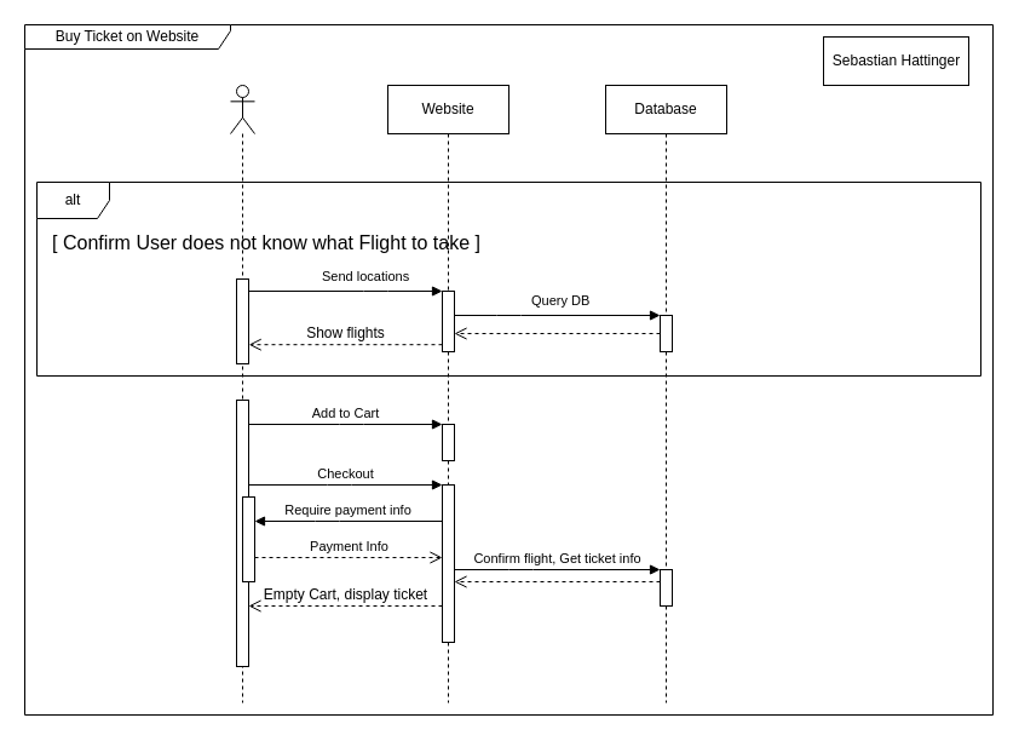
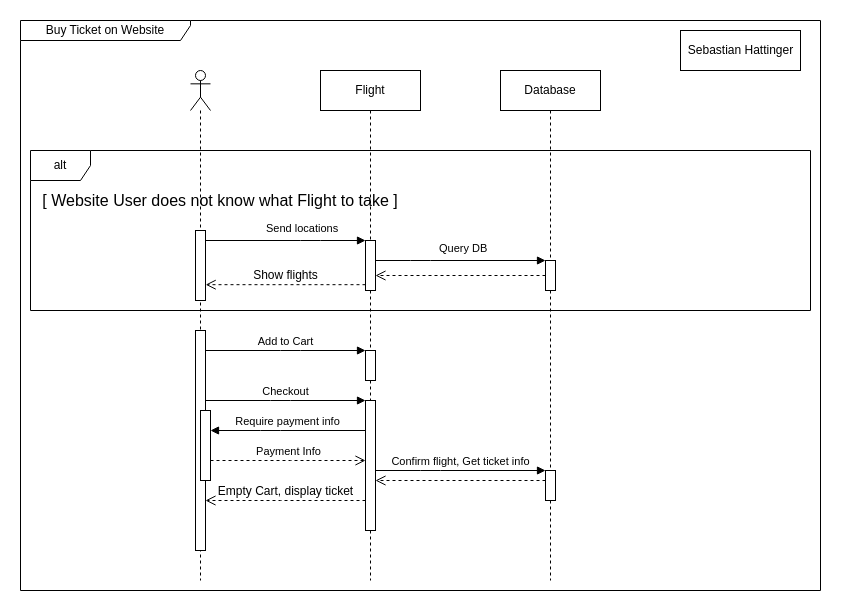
  <mxCell id="0" />
  <mxCell id="1" parent="0" />
  <mxCell id="2" value="Buy Ticket on Website" style="shape=umlFrame;whiteSpace=wrap;html=1;width=170;height=20;connectable=0;allowArrows=0;" vertex="1" parent="1"><mxGeometry x="20" y="20" width="800" height="570" as="geometry" /></mxCell>
  <mxCell id="3" value="alt" style="shape=umlFrame;whiteSpace=wrap;html=1;connectable=0;allowArrows=0;" vertex="1" parent="1"><mxGeometry x="30" y="150" width="780" height="160" as="geometry" /></mxCell>
  <mxCell id="4" value="Database" style="shape=umlLifeline;perimeter=lifelinePerimeter;whiteSpace=wrap;html=1;container=1;collapsible=0;recursiveResize=0;outlineConnect=0;" vertex="1" parent="1"><mxGeometry x="500" y="70" width="100" height="510" as="geometry" /></mxCell>
  <mxCell id="5" value="" style="html=1;points=[];perimeter=orthogonalPerimeter;" vertex="1" parent="4"><mxGeometry x="45" y="190" width="10" height="30" as="geometry" /></mxCell>
  <mxCell id="6" value="" style="html=1;points=[];perimeter=orthogonalPerimeter;" vertex="1" parent="4"><mxGeometry x="45" y="400" width="10" height="30" as="geometry" /></mxCell>
- <mxCell id="7" value="Website" style="shape=umlLifeline;perimeter=lifelinePerimeter;whiteSpace=wrap;html=1;container=1;collapsible=0;recursiveResize=0;outlineConnect=0;" vertex="1" parent="1"><mxGeometry x="320" y="70" width="100" height="510" as="geometry" /></mxCell>
+ <mxCell id="7" value="Flight" style="shape=umlLifeline;perimeter=lifelinePerimeter;whiteSpace=wrap;html=1;container=1;collapsible=0;recursiveResize=0;outlineConnect=0;" vertex="1" parent="1"><mxGeometry x="320" y="70" width="100" height="510" as="geometry" /></mxCell>
  <mxCell id="8" value="" style="html=1;points=[];perimeter=orthogonalPerimeter;" vertex="1" parent="7"><mxGeometry x="45" y="280" width="10" height="30" as="geometry" /></mxCell>
  <mxCell id="9" value="" style="html=1;points=[];perimeter=orthogonalPerimeter;" vertex="1" parent="7"><mxGeometry x="45" y="170" width="10" height="50" as="geometry" /></mxCell>
  <mxCell id="10" value="" style="html=1;points=[];perimeter=orthogonalPerimeter;" vertex="1" parent="7"><mxGeometry x="45" y="330" width="10" height="130" as="geometry" /></mxCell>
  <mxCell id="11" value="" style="shape=umlLifeline;participant=umlActor;perimeter=lifelinePerimeter;whiteSpace=wrap;html=1;container=1;collapsible=0;recursiveResize=0;verticalAlign=top;spacingTop=36;outlineConnect=0;" vertex="1" parent="1"><mxGeometry x="190" y="70" width="20" height="510" as="geometry" /></mxCell>
  <mxCell id="12" value="" style="html=1;points=[];perimeter=orthogonalPerimeter;" vertex="1" parent="11"><mxGeometry x="5" y="160" width="10" height="70" as="geometry" /></mxCell>
  <mxCell id="13" value="" style="html=1;points=[];perimeter=orthogonalPerimeter;" vertex="1" parent="11"><mxGeometry x="5" y="260" width="10" height="220" as="geometry" /></mxCell>
  <mxCell id="14" value="" style="html=1;points=[];perimeter=orthogonalPerimeter;" vertex="1" parent="11"><mxGeometry x="10" y="340" width="10" height="70" as="geometry" /></mxCell>
- <mxCell id="15" value="[ Confirm User does not know what Flight to take ]" style="text;html=1;strokeColor=none;fillColor=none;align=center;verticalAlign=middle;whiteSpace=wrap;rounded=0;fontSize=16;" vertex="1" parent="1"><mxGeometry x="30" y="190" width="380" height="20" as="geometry" /></mxCell>
+ <mxCell id="15" value="[ Website User does not know what Flight to take ]" style="text;html=1;strokeColor=none;fillColor=none;align=center;verticalAlign=middle;whiteSpace=wrap;rounded=0;fontSize=16;" vertex="1" parent="1"><mxGeometry x="30" y="190" width="380" height="20" as="geometry" /></mxCell>
  <mxCell id="16" value="&lt;font style=&quot;font-size: 11px&quot;&gt;Send locations&lt;/font&gt;" style="endArrow=block;endFill=1;html=1;edgeStyle=orthogonalEdgeStyle;align=left;verticalAlign=top;fontSize=16;" edge="1" parent="1" source="12" target="9"><mxGeometry x="0.615" y="76" relative="1" as="geometry"><mxPoint x="270" y="330" as="sourcePoint" /><mxPoint x="390" y="255" as="targetPoint" /><Array as="points"><mxPoint x="310" y="240" /><mxPoint x="310" y="240" /></Array><mxPoint x="-70" y="46" as="offset" /></mxGeometry></mxCell>
  <mxCell id="17" value="&lt;font style=&quot;font-size: 11px&quot;&gt;Query DB&lt;/font&gt;" style="endArrow=block;endFill=1;html=1;edgeStyle=orthogonalEdgeStyle;align=left;verticalAlign=top;fontSize=16;" edge="1" parent="1" source="9" target="5"><mxGeometry x="-0.276" y="30" relative="1" as="geometry"><mxPoint x="350" y="260" as="sourcePoint" /><mxPoint x="480" y="260" as="targetPoint" /><Array as="points"><mxPoint x="420" y="260" /><mxPoint x="420" y="260" /></Array><mxPoint as="offset" /></mxGeometry></mxCell>
  <mxCell id="18" value="Show flights" style="html=1;verticalAlign=bottom;endArrow=open;dashed=1;endSize=8;fontSize=12;entryX=1.017;entryY=0.774;entryDx=0;entryDy=0;entryPerimeter=0;" edge="1" parent="1" source="9" target="12"><mxGeometry relative="1" as="geometry"><mxPoint x="440" y="520" as="sourcePoint" /><mxPoint x="360" y="520" as="targetPoint" /></mxGeometry></mxCell>
  <mxCell id="19" value="" style="html=1;verticalAlign=bottom;endArrow=open;dashed=1;endSize=8;fontSize=12;" edge="1" parent="1" source="5" target="9"><mxGeometry relative="1" as="geometry"><mxPoint x="440" y="294.18" as="sourcePoint" /><mxPoint x="310.17" y="294.18" as="targetPoint" /></mxGeometry></mxCell>
  <mxCell id="20" value="&lt;font style=&quot;font-size: 11px&quot;&gt;Require payment info&lt;/font&gt;" style="html=1;verticalAlign=bottom;endArrow=block;fontSize=12;" edge="1" parent="1" source="10" target="14"><mxGeometry width="80" relative="1" as="geometry"><mxPoint x="270" y="470" as="sourcePoint" /><mxPoint x="350" y="470" as="targetPoint" /><Array as="points"><mxPoint x="270" y="430" /></Array></mxGeometry></mxCell>
  <mxCell id="21" value="&lt;font style=&quot;font-size: 11px&quot;&gt;Checkout&lt;/font&gt;" style="html=1;verticalAlign=bottom;endArrow=block;fontSize=12;" edge="1" parent="1" source="13" target="10"><mxGeometry width="80" relative="1" as="geometry"><mxPoint x="260" y="480" as="sourcePoint" /><mxPoint x="340" y="480" as="targetPoint" /><Array as="points"><mxPoint x="280" y="400" /></Array></mxGeometry></mxCell>
  <mxCell id="22" value="&lt;font style=&quot;font-size: 11px&quot;&gt;Add to Cart&lt;/font&gt;" style="html=1;verticalAlign=bottom;endArrow=block;fontSize=12;" edge="1" parent="1" source="13" target="8"><mxGeometry width="80" relative="1" as="geometry"><mxPoint x="270" y="480" as="sourcePoint" /><mxPoint x="350" y="480" as="targetPoint" /><Array as="points"><mxPoint x="290" y="350" /></Array></mxGeometry></mxCell>
  <mxCell id="23" value="&lt;font style=&quot;font-size: 11px&quot;&gt;Payment Info&lt;/font&gt;" style="html=1;verticalAlign=bottom;endArrow=open;dashed=1;endSize=8;fontSize=12;" edge="1" parent="1" source="14" target="10"><mxGeometry relative="1" as="geometry"><mxPoint x="330" y="470" as="sourcePoint" /><mxPoint x="250" y="470" as="targetPoint" /><Array as="points"><mxPoint x="280" y="460" /></Array></mxGeometry></mxCell>
  <mxCell id="24" value="&lt;font style=&quot;font-size: 11px&quot;&gt;Confirm flight, Get ticket info&lt;/font&gt;" style="html=1;verticalAlign=bottom;endArrow=block;fontSize=12;" edge="1" parent="1" source="10" target="6"><mxGeometry width="80" relative="1" as="geometry"><mxPoint x="550" y="500" as="sourcePoint" /><mxPoint x="630" y="500" as="targetPoint" /><Array as="points"><mxPoint x="430" y="470" /></Array></mxGeometry></mxCell>
  <mxCell id="25" value="" style="html=1;verticalAlign=bottom;endArrow=open;dashed=1;endSize=8;fontSize=12;" edge="1" parent="1" source="6" target="10"><mxGeometry relative="1" as="geometry"><mxPoint x="530" y="500" as="sourcePoint" /><mxPoint x="450" y="500" as="targetPoint" /><Array as="points"><mxPoint x="430" y="480" /></Array></mxGeometry></mxCell>
  <mxCell id="26" value="Empty Cart, display ticket" style="html=1;verticalAlign=bottom;endArrow=open;dashed=1;endSize=8;fontSize=12;" edge="1" parent="1" source="10" target="13"><mxGeometry relative="1" as="geometry"><mxPoint x="320" y="510" as="sourcePoint" /><mxPoint x="240" y="510" as="targetPoint" /><Array as="points"><mxPoint x="270" y="500" /></Array></mxGeometry></mxCell>
  <mxCell id="27" value="Sebastian Hattinger" style="html=1;fontSize=12;" vertex="1" parent="1"><mxGeometry x="680" y="30" width="120" height="40" as="geometry" /></mxCell>
